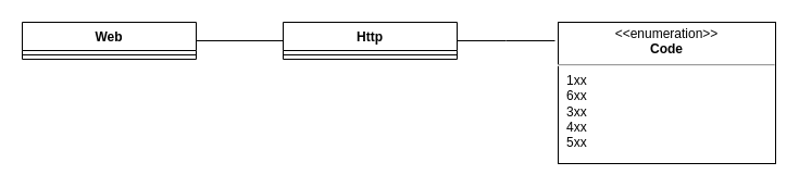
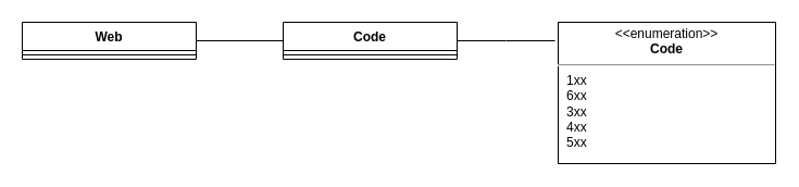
  <mxCell id="0" />
  <mxCell id="1" parent="0" />
- <mxCell id="2" value="Http" style="swimlane;fontStyle=1;align=center;verticalAlign=top;childLayout=stackLayout;horizontal=1;startSize=26;horizontalStack=0;resizeParent=1;resizeParentMax=0;resizeLast=0;collapsible=1;marginBottom=0;" vertex="1" parent="1"><mxGeometry x="260" y="20" width="160" height="34" as="geometry" /></mxCell>
+ <mxCell id="2" value="Code" style="swimlane;fontStyle=1;align=center;verticalAlign=top;childLayout=stackLayout;horizontal=1;startSize=26;horizontalStack=0;resizeParent=1;resizeParentMax=0;resizeLast=0;collapsible=1;marginBottom=0;" vertex="1" parent="1"><mxGeometry x="260" y="20" width="160" height="34" as="geometry" /></mxCell>
  <mxCell id="3" value="" style="line;strokeWidth=1;fillColor=none;align=left;verticalAlign=middle;spacingTop=-1;spacingLeft=3;spacingRight=3;rotatable=0;labelPosition=right;points=[];portConstraint=eastwest;" vertex="1" parent="2"><mxGeometry y="26" width="160" height="8" as="geometry" /></mxCell>
  <mxCell id="4" value="Web" style="swimlane;fontStyle=1;align=center;verticalAlign=top;childLayout=stackLayout;horizontal=1;startSize=26;horizontalStack=0;resizeParent=1;resizeParentMax=0;resizeLast=0;collapsible=1;marginBottom=0;" vertex="1" parent="1"><mxGeometry x="20" y="20" width="160" height="34" as="geometry" /></mxCell>
  <mxCell id="5" value="" style="line;strokeWidth=1;fillColor=none;align=left;verticalAlign=middle;spacingTop=-1;spacingLeft=3;spacingRight=3;rotatable=0;labelPosition=right;points=[];portConstraint=eastwest;" vertex="1" parent="4"><mxGeometry y="26" width="160" height="8" as="geometry" /></mxCell>
  <mxCell id="6" value="" style="endArrow=none;endFill=0;html=1;edgeStyle=orthogonalEdgeStyle;align=left;verticalAlign=top;rounded=0;exitX=1;exitY=0.5;exitDx=0;exitDy=0;entryX=0;entryY=0.5;entryDx=0;entryDy=0;" edge="1" parent="1" source="4" target="2"><mxGeometry x="-1" relative="1" as="geometry"><mxPoint x="270" y="40" as="sourcePoint" /><mxPoint x="430" y="40" as="targetPoint" /></mxGeometry></mxCell>
  <mxCell id="7" value="&lt;p style=&quot;margin:0px;margin-top:4px;text-align:center;&quot;&gt;&amp;lt;&amp;lt;enumeration&amp;gt;&amp;gt;&lt;br&gt;&lt;b&gt;Code&lt;/b&gt;&lt;br&gt;&lt;/p&gt;&lt;hr&gt;&lt;p style=&quot;margin:0px;margin-left:8px;text-align:left;&quot;&gt;1xx&lt;br&gt;6xx&lt;/p&gt;&lt;p style=&quot;margin:0px;margin-left:8px;text-align:left;&quot;&gt;3xx&lt;/p&gt;&lt;p style=&quot;margin:0px;margin-left:8px;text-align:left;&quot;&gt;4xx&lt;/p&gt;&lt;p style=&quot;margin:0px;margin-left:8px;text-align:left;&quot;&gt;5xx&lt;/p&gt;" style="shape=rect;html=1;overflow=fill;whiteSpace=wrap;" vertex="1" parent="1"><mxGeometry x="513" y="20" width="200" height="130" as="geometry" /></mxCell>
  <mxCell id="8" value="" style="endArrow=none;endFill=0;html=1;edgeStyle=orthogonalEdgeStyle;align=left;verticalAlign=top;rounded=0;exitX=1;exitY=0.5;exitDx=0;exitDy=0;" edge="1" parent="1" source="2"><mxGeometry x="-1" relative="1" as="geometry"><mxPoint x="228" y="99" as="sourcePoint" /><mxPoint x="510" y="37" as="targetPoint" /></mxGeometry></mxCell>
